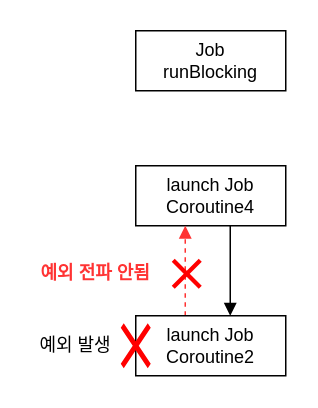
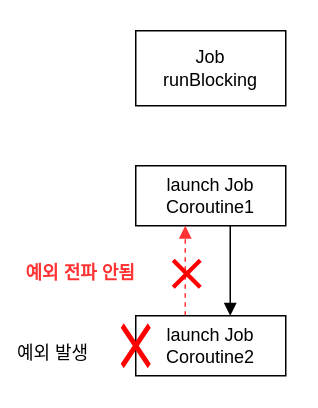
  <mxCell id="0" />
  <mxCell id="1" parent="0" />
- <mxCell id="2" value="Job&lt;div&gt;runBlocking&lt;/div&gt;" style="rounded=0;whiteSpace=wrap;html=1;" vertex="1" parent="1"><mxGeometry x="90" y="20" width="100" height="40" as="geometry" /></mxCell>
+ <mxCell id="2" value="Job&lt;div&gt;runBlocking&lt;/div&gt;" style="rounded=0;whiteSpace=wrap;html=1;" vertex="1" parent="1"><mxGeometry x="90" y="20" width="100" height="50" as="geometry" /></mxCell>
  <mxCell id="3" style="edgeStyle=orthogonalEdgeStyle;rounded=0;orthogonalLoop=1;jettySize=auto;html=1;entryX=0.5;entryY=0;entryDx=0;entryDy=0;endArrow=block;endFill=1;" edge="1" parent="1"><mxGeometry relative="1" as="geometry"><mxPoint x="153" y="150" as="sourcePoint" /><mxPoint x="153" y="210" as="targetPoint" /></mxGeometry></mxCell>
- <mxCell id="4" value="launch Job&lt;div&gt;Coroutine4&lt;/div&gt;" style="rounded=0;whiteSpace=wrap;html=1;" vertex="1" parent="1"><mxGeometry x="90" y="110" width="100" height="40" as="geometry" /></mxCell>
- <mxCell id="5" value="예외 발생" style="text;html=1;align=center;verticalAlign=middle;whiteSpace=wrap;rounded=0;" vertex="1" parent="1"><mxGeometry x="20" y="215" width="60" height="30" as="geometry" /></mxCell>
+ <mxCell id="4" value="launch Job&lt;div&gt;Coroutine1&lt;/div&gt;" style="rounded=0;whiteSpace=wrap;html=1;" vertex="1" parent="1"><mxGeometry x="90" y="110" width="100" height="40" as="geometry" /></mxCell>
+ <mxCell id="5" value="예외 발생" style="text;html=1;align=center;verticalAlign=middle;whiteSpace=wrap;rounded=0;" vertex="1" parent="1"><mxGeometry x="5" y="220" width="60" height="30" as="geometry" /></mxCell>
  <mxCell id="6" style="edgeStyle=orthogonalEdgeStyle;rounded=0;orthogonalLoop=1;jettySize=auto;html=1;entryX=0.5;entryY=1;entryDx=0;entryDy=0;endArrow=block;endFill=1;dashed=1;strokeColor=#FF3333;" edge="1" parent="1"><mxGeometry relative="1" as="geometry"><mxPoint x="123" y="210" as="sourcePoint" /><mxPoint x="123" y="150" as="targetPoint" /></mxGeometry></mxCell>
  <mxCell id="7" value="launch Job&lt;div&gt;Coroutine2&lt;/div&gt;" style="rounded=0;whiteSpace=wrap;html=1;" vertex="1" parent="1"><mxGeometry x="90" y="210" width="100" height="40" as="geometry" /></mxCell>
- <mxCell id="8" value="예외 전파 안됨" style="text;html=1;align=center;verticalAlign=middle;whiteSpace=wrap;rounded=0;fontColor=#FF3333;fontStyle=1" vertex="1" parent="1"><mxGeometry x="20" y="167" width="87" height="30" as="geometry" /></mxCell>
+ <mxCell id="8" value="예외 전파 안됨" style="text;html=1;align=center;verticalAlign=middle;whiteSpace=wrap;rounded=0;fontColor=#FF3333;fontStyle=1" vertex="1" parent="1"><mxGeometry x="10" y="167" width="87" height="30" as="geometry" /></mxCell>
  <mxCell id="9" value="" style="shape=mxgraph.mockup.markup.redX;fillColor=#ff0000;html=1;shadow=0;whiteSpace=wrap;strokeColor=none;" vertex="1" parent="1"><mxGeometry x="80" y="215" width="20" height="30" as="geometry" /></mxCell>
  <mxCell id="10" value="" style="shape=mxgraph.mockup.markup.redX;fillColor=#ff0000;html=1;shadow=0;whiteSpace=wrap;strokeColor=none;" vertex="1" parent="1"><mxGeometry x="114" y="172" width="20" height="20" as="geometry" /></mxCell>
